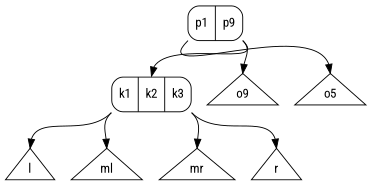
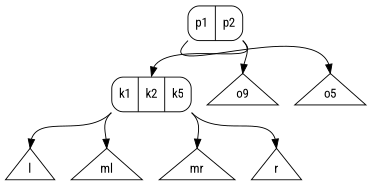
  digraph {
    fontname="Roboto Condensed"
    node [fontname="Roboto Condensed" ordering=out shape=triangle]
    edge [fontname="Roboto Condensed" headport=n tailport=se]
-   n1 [label="<f1> p1|<f2> p9" shape=Mrecord]
-   n2 [label="<f1> k1|<f2> k2| <f3> k3" shape=Mrecord]
+   n1 [label="<f1> p1|<f2> p2" shape=Mrecord]
+   n2 [label="<f1> k1|<f2> k2| <f3> k5" shape=Mrecord]
    n3 [label=o9]
    n4 [label=o5]
    l
    ml
    mr
    r
    n1 -> n2
    n1 -> n3
    n1 -> n4 [tailport=sw]
    n2 -> l [tailport=sw]
    n2 -> ml [tailport=sw]
    n2 -> mr
    n2 -> r
  }
